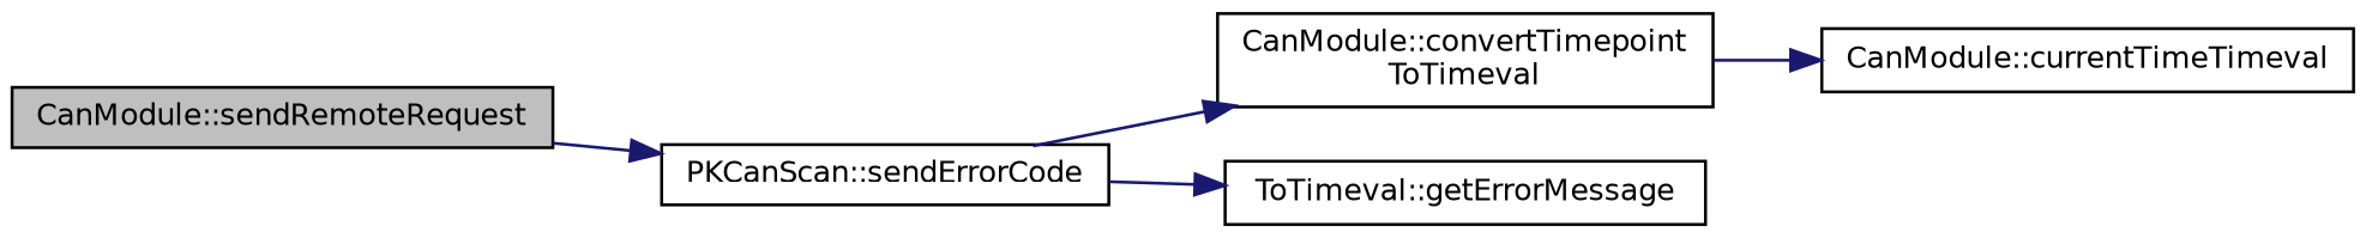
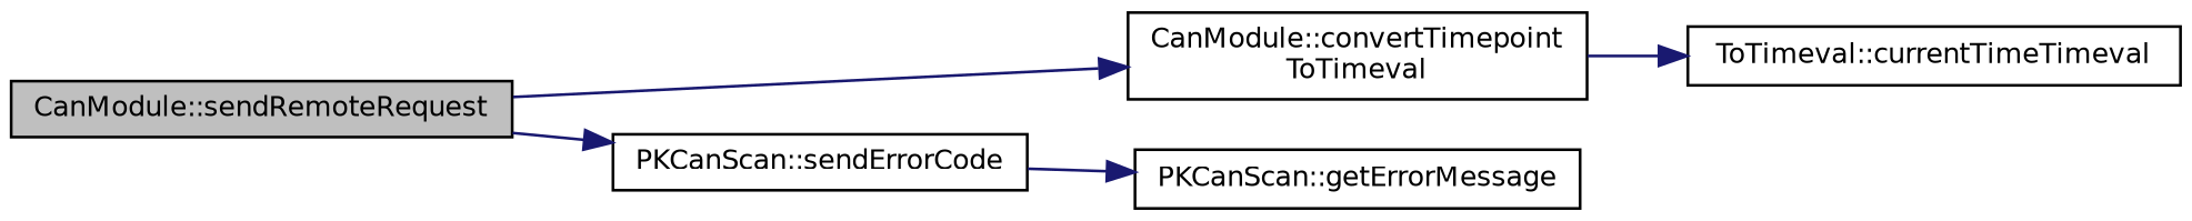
  digraph {
    rankdir=LR
    node [color=black fillcolor=white fontname=Helvetica fontsize=10 shape=record style=filled]
    edge [color=midnightblue fontname=Helvetica fontsize=10 labelfontname=Helvetica labelfontsize=10 style=solid]
    n1 [fillcolor=grey75 fontcolor=black height=0.2 label="CanModule::sendRemoteRequest" width=0.4]
    n2 [height=0.2 label="PKCanScan::sendErrorCode" width=0.4]
    n3 [height=0.2 label="CanModule::convertTimepoint\lToTimeval" width=0.4]
-   n4 [height=0.2 label="ToTimeval::getErrorMessage" width=0.4]
-   n5 [height=0.2 label="CanModule::currentTimeTimeval" width=0.4]
+   n4 [height=0.2 label="PKCanScan::getErrorMessage" width=0.4]
+   n5 [height=0.2 label="ToTimeval::currentTimeTimeval" width=0.4]
    n1 -> n2
-   n2 -> n3
+   n1 -> n3
    n2 -> n4
    n3 -> n5
  }
